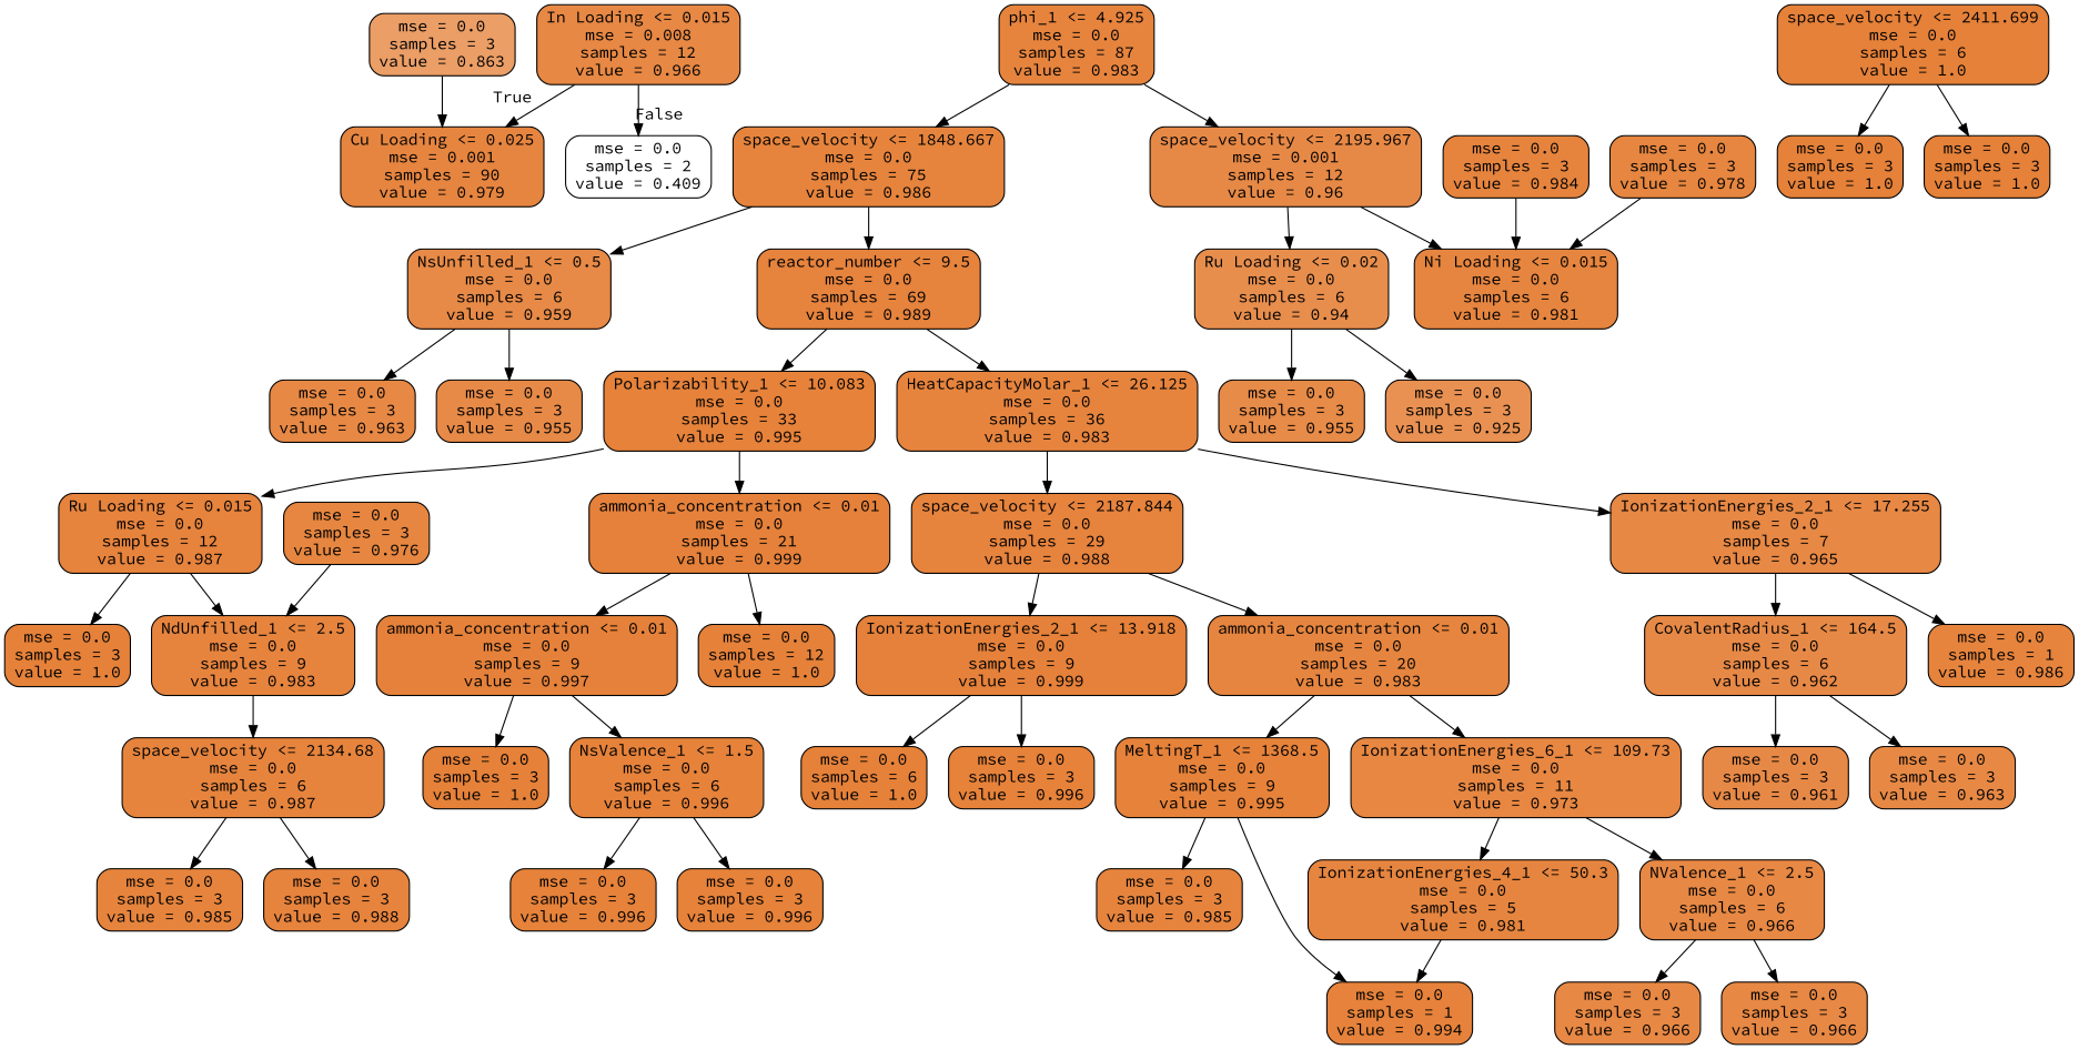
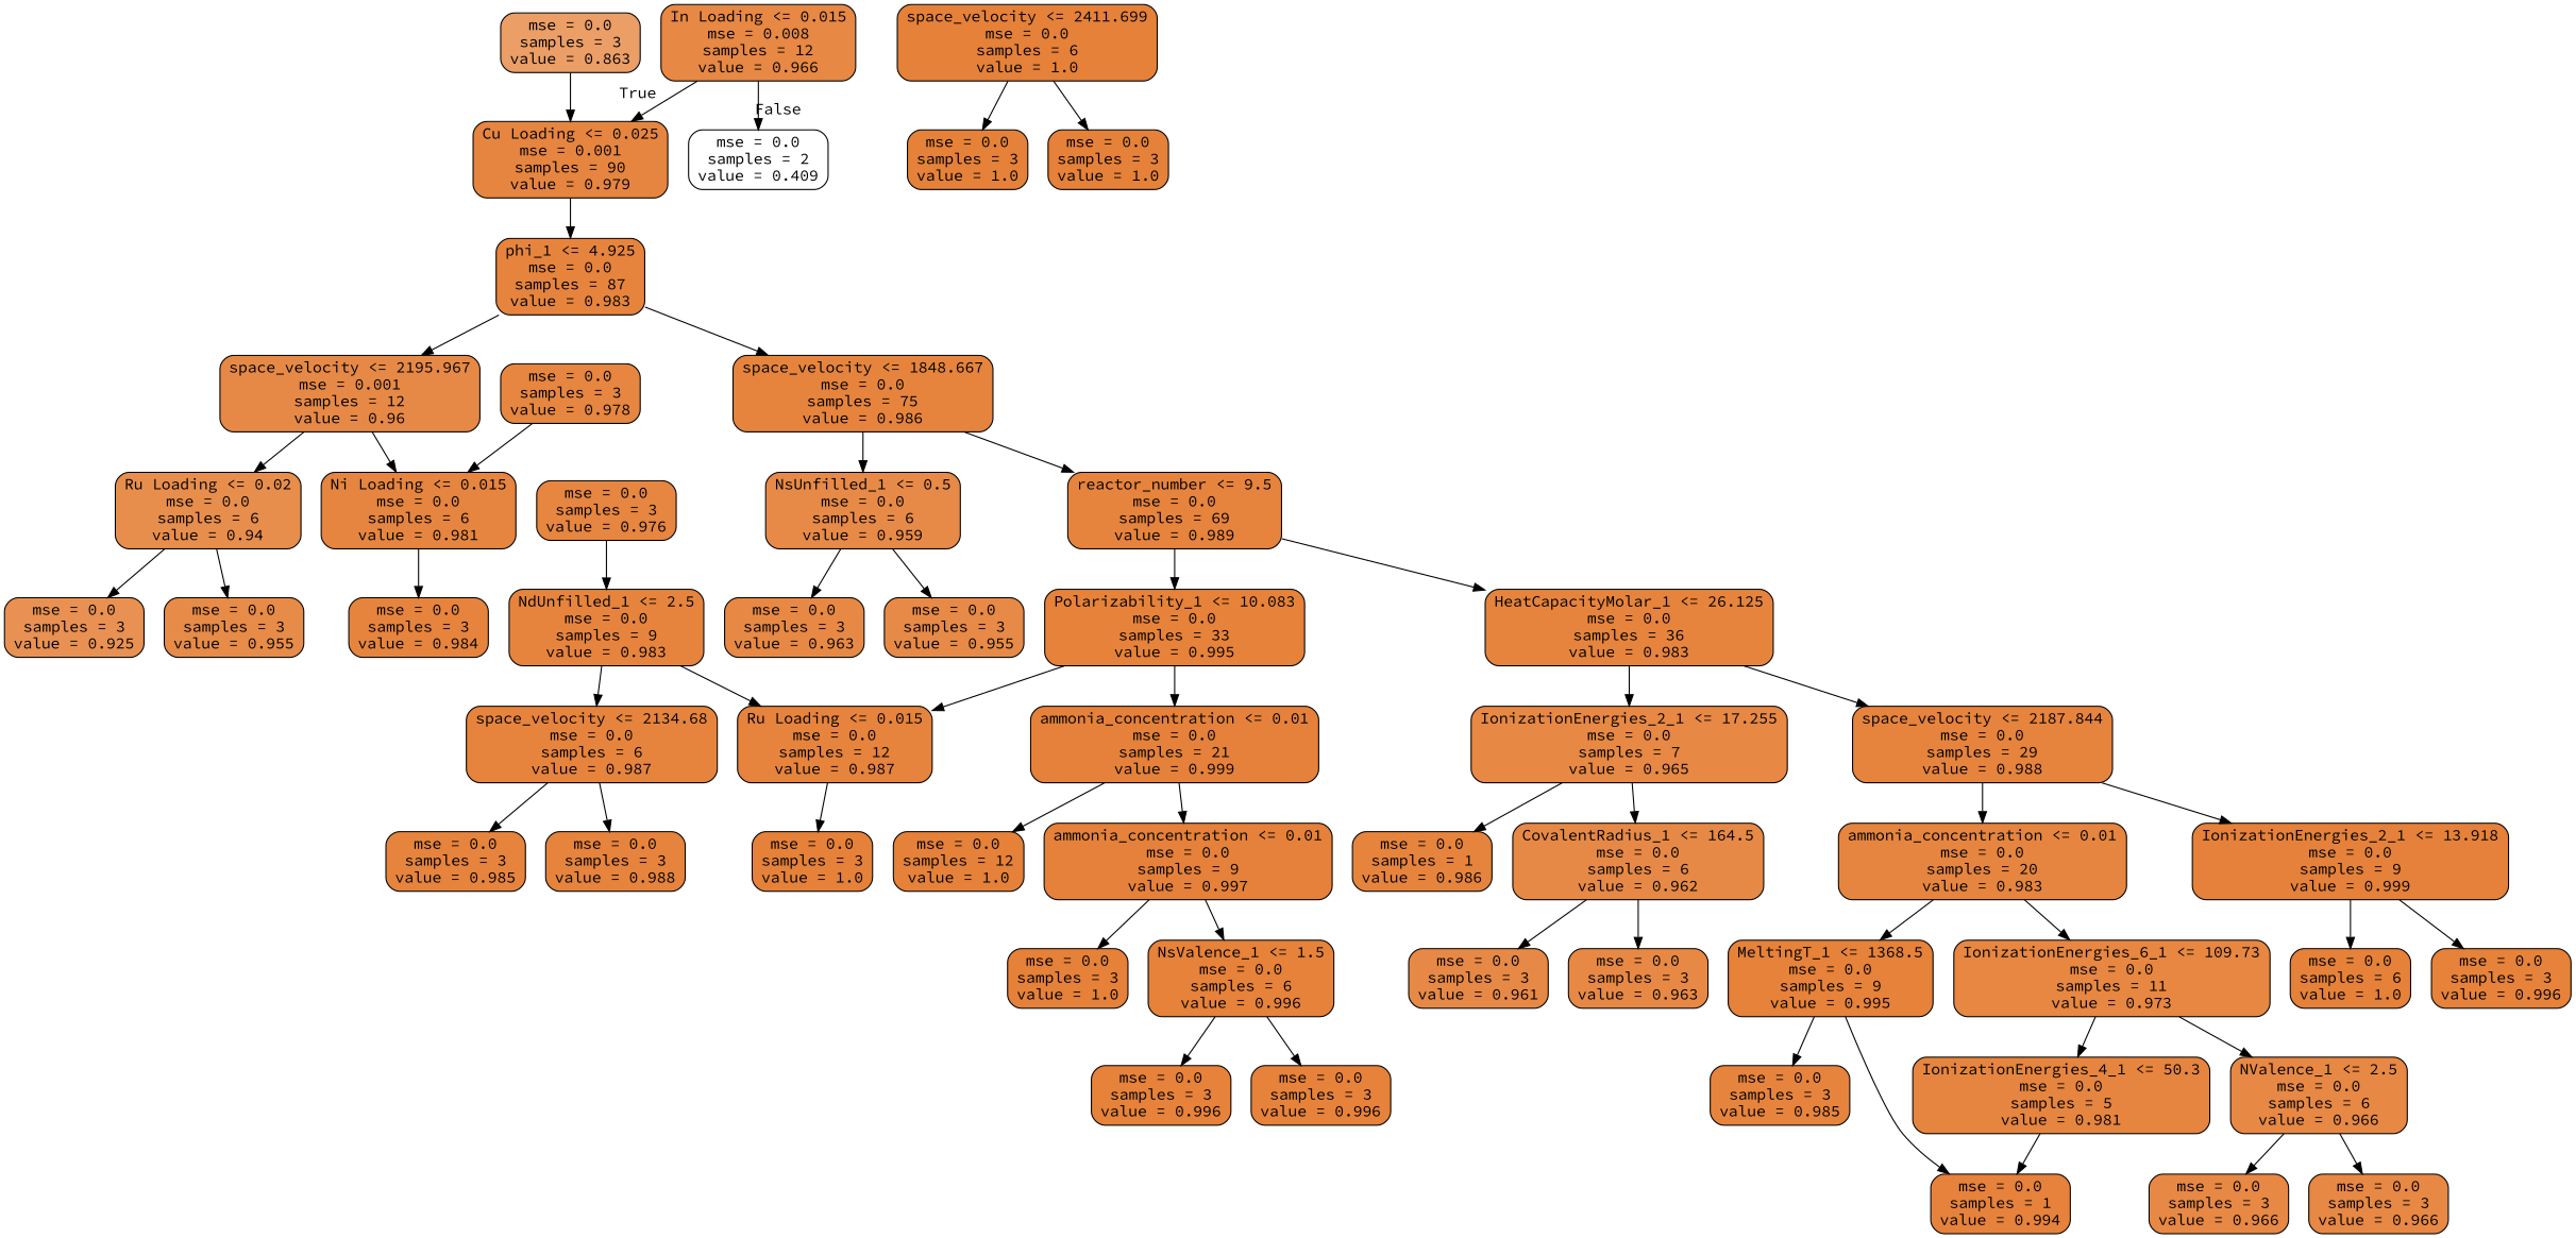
  digraph {
    fontname="Source Code Pro"
    node [color=black fillcolor="#e58139ff" fontname="Source Code Pro" shape=box style="filled, rounded"]
    edge [fontname="Source Code Pro"]
    n1 [fillcolor="#e58139f0" label="In Loading <= 0.015\nmse = 0.008\nsamples = 12\nvalue = 0.966"]
    n2 [fillcolor="#e58139f6" label="Cu Loading <= 0.025\nmse = 0.001\nsamples = 90\nvalue = 0.979"]
    n3 [fillcolor="#e5813900" label="mse = 0.0\nsamples = 2\nvalue = 0.409"]
    n4 [fillcolor="#e58139f8" label="phi_1 <= 4.925\nmse = 0.0\nsamples = 87\nvalue = 0.983"]
    n5 [fillcolor="#e58139f9" label="space_velocity <= 1848.667\nmse = 0.0\nsamples = 75\nvalue = 0.986"]
    n6 [fillcolor="#e58139ee" label="space_velocity <= 2195.967\nmse = 0.001\nsamples = 12\nvalue = 0.96"]
    n7 [fillcolor="#e58139c4" label="mse = 0.0\nsamples = 3\nvalue = 0.863"]
    n8 [fillcolor="#e58139ed" label="NsUnfilled_1 <= 0.5\nmse = 0.0\nsamples = 6\nvalue = 0.959"]
    n9 [fillcolor="#e58139fa" label="reactor_number <= 9.5\nmse = 0.0\nsamples = 69\nvalue = 0.989"]
    n10 [fillcolor="#e58139e5" label="Ru Loading <= 0.02\nmse = 0.0\nsamples = 6\nvalue = 0.94"]
    n11 [fillcolor="#e58139f7" label="Ni Loading <= 0.015\nmse = 0.0\nsamples = 6\nvalue = 0.981"]
    n12 [fillcolor="#e58139ef" label="mse = 0.0\nsamples = 3\nvalue = 0.963"]
    n13 [fillcolor="#e58139ec" label="mse = 0.0\nsamples = 3\nvalue = 0.955"]
    n14 [fillcolor="#e58139fd" label="Polarizability_1 <= 10.083\nmse = 0.0\nsamples = 33\nvalue = 0.995"]
    n15 [fillcolor="#e58139f8" label="HeatCapacityMolar_1 <= 26.125\nmse = 0.0\nsamples = 36\nvalue = 0.983"]
    n16 [fillcolor="#e58139fa" label="Ru Loading <= 0.015\nmse = 0.0\nsamples = 12\nvalue = 0.987"]
    n17 [fillcolor="#e58139fe" label="ammonia_concentration <= 0.01\nmse = 0.0\nsamples = 21\nvalue = 0.999"]
    n18 [fillcolor="#e58139fa" label="space_velocity <= 2187.844\nmse = 0.0\nsamples = 29\nvalue = 0.988"]
    n19 [fillcolor="#e58139f0" label="IonizationEnergies_2_1 <= 17.255\nmse = 0.0\nsamples = 7\nvalue = 0.965"]
    n20 [label="mse = 0.0\nsamples = 3\nvalue = 1.0"]
    n21 [fillcolor="#e58139f8" label="NdUnfilled_1 <= 2.5\nmse = 0.0\nsamples = 9\nvalue = 0.983"]
    n22 [fillcolor="#e58139fe" label="ammonia_concentration <= 0.01\nmse = 0.0\nsamples = 9\nvalue = 0.997"]
    n23 [label="mse = 0.0\nsamples = 12\nvalue = 1.0"]
    n24 [fillcolor="#e58139f9" label="space_velocity <= 2134.68\nmse = 0.0\nsamples = 6\nvalue = 0.987"]
    n25 [fillcolor="#e58139f9" label="mse = 0.0\nsamples = 3\nvalue = 0.985"]
    n26 [fillcolor="#e58139fa" label="mse = 0.0\nsamples = 3\nvalue = 0.988"]
    n27 [fillcolor="#e58139f5" label="mse = 0.0\nsamples = 3\nvalue = 0.976"]
    n28 [label="mse = 0.0\nsamples = 3\nvalue = 1.0"]
    n29 [fillcolor="#e58139fd" label="NsValence_1 <= 1.5\nmse = 0.0\nsamples = 6\nvalue = 0.996"]
    n30 [fillcolor="#e58139fd" label="mse = 0.0\nsamples = 3\nvalue = 0.996"]
    n31 [fillcolor="#e58139fd" label="mse = 0.0\nsamples = 3\nvalue = 0.996"]
    n32 [fillcolor="#e58139fe" label="IonizationEnergies_2_1 <= 13.918\nmse = 0.0\nsamples = 9\nvalue = 0.999"]
    n33 [fillcolor="#e58139f7" label="ammonia_concentration <= 0.01\nmse = 0.0\nsamples = 20\nvalue = 0.983"]
    n34 [fillcolor="#e58139ee" label="CovalentRadius_1 <= 164.5\nmse = 0.0\nsamples = 6\nvalue = 0.962"]
    n35 [fillcolor="#e58139f9" label="mse = 0.0\nsamples = 1\nvalue = 0.986"]
    n36 [label="mse = 0.0\nsamples = 6\nvalue = 1.0"]
    n37 [fillcolor="#e58139fd" label="mse = 0.0\nsamples = 3\nvalue = 0.996"]
    n38 [fillcolor="#e58139fd" label="MeltingT_1 <= 1368.5\nmse = 0.0\nsamples = 9\nvalue = 0.995"]
    n39 [fillcolor="#e58139f3" label="IonizationEnergies_6_1 <= 109.73\nmse = 0.0\nsamples = 11\nvalue = 0.973"]
    n40 [fillcolor="#e58139f8" label="mse = 0.0\nsamples = 3\nvalue = 0.985"]
    n41 [fillcolor="#e58139fc" label="mse = 0.0\nsamples = 1\nvalue = 0.994"]
    n42 [fillcolor="#e58139f7" label="IonizationEnergies_4_1 <= 50.3\nmse = 0.0\nsamples = 5\nvalue = 0.981"]
    n43 [fillcolor="#e58139f0" label="NValence_1 <= 2.5\nmse = 0.0\nsamples = 6\nvalue = 0.966"]
    n44 [label="space_velocity <= 2411.699\nmse = 0.0\nsamples = 6\nvalue = 1.0"]
    n45 [label="mse = 0.0\nsamples = 3\nvalue = 1.0"]
    n46 [label="mse = 0.0\nsamples = 3\nvalue = 1.0"]
    n47 [fillcolor="#e58139f0" label="mse = 0.0\nsamples = 3\nvalue = 0.966"]
    n48 [fillcolor="#e58139f1" label="mse = 0.0\nsamples = 3\nvalue = 0.966"]
    n49 [fillcolor="#e58139ee" label="mse = 0.0\nsamples = 3\nvalue = 0.961"]
    n50 [fillcolor="#e58139ef" label="mse = 0.0\nsamples = 3\nvalue = 0.963"]
    n51 [fillcolor="#e58139eb" label="mse = 0.0\nsamples = 3\nvalue = 0.955"]
    n52 [fillcolor="#e58139de" label="mse = 0.0\nsamples = 3\nvalue = 0.925"]
    n53 [fillcolor="#e58139f8" label="mse = 0.0\nsamples = 3\nvalue = 0.984"]
    n54 [fillcolor="#e58139f5" label="mse = 0.0\nsamples = 3\nvalue = 0.978"]
    n1 -> n2 [headlabel=True labelangle=45 labeldistance=2.5]
    n1 -> n3 [headlabel=False labelangle=-45 labeldistance=2.5]
+   n2 -> n4
    n4 -> n5
    n4 -> n6
    n5 -> n8
    n5 -> n9
    n6 -> n10
    n6 -> n11
    n7 -> n2
    n8 -> n12
    n8 -> n13
    n9 -> n14
    n9 -> n15
    n10 -> n51
    n10 -> n52
-   n53 -> n11
+   n11 -> n53
    n14 -> n16
    n14 -> n17
    n15 -> n18
    n15 -> n19
    n16 -> n20
-   n16 -> n21
+   n21 -> n16
    n17 -> n22
    n17 -> n23
    n18 -> n32
    n18 -> n33
    n19 -> n34
    n19 -> n35
    n21 -> n24
    n22 -> n28
    n22 -> n29
    n24 -> n25
    n24 -> n26
    n27 -> n21
    n29 -> n30
    n29 -> n31
    n32 -> n36
    n32 -> n37
    n33 -> n38
    n33 -> n39
    n34 -> n49
    n34 -> n50
    n38 -> n40
    n38 -> n41
    n39 -> n42
    n39 -> n43
    n42 -> n41
    n43 -> n47
    n43 -> n48
    n44 -> n45
    n44 -> n46
    n54 -> n11
  }
